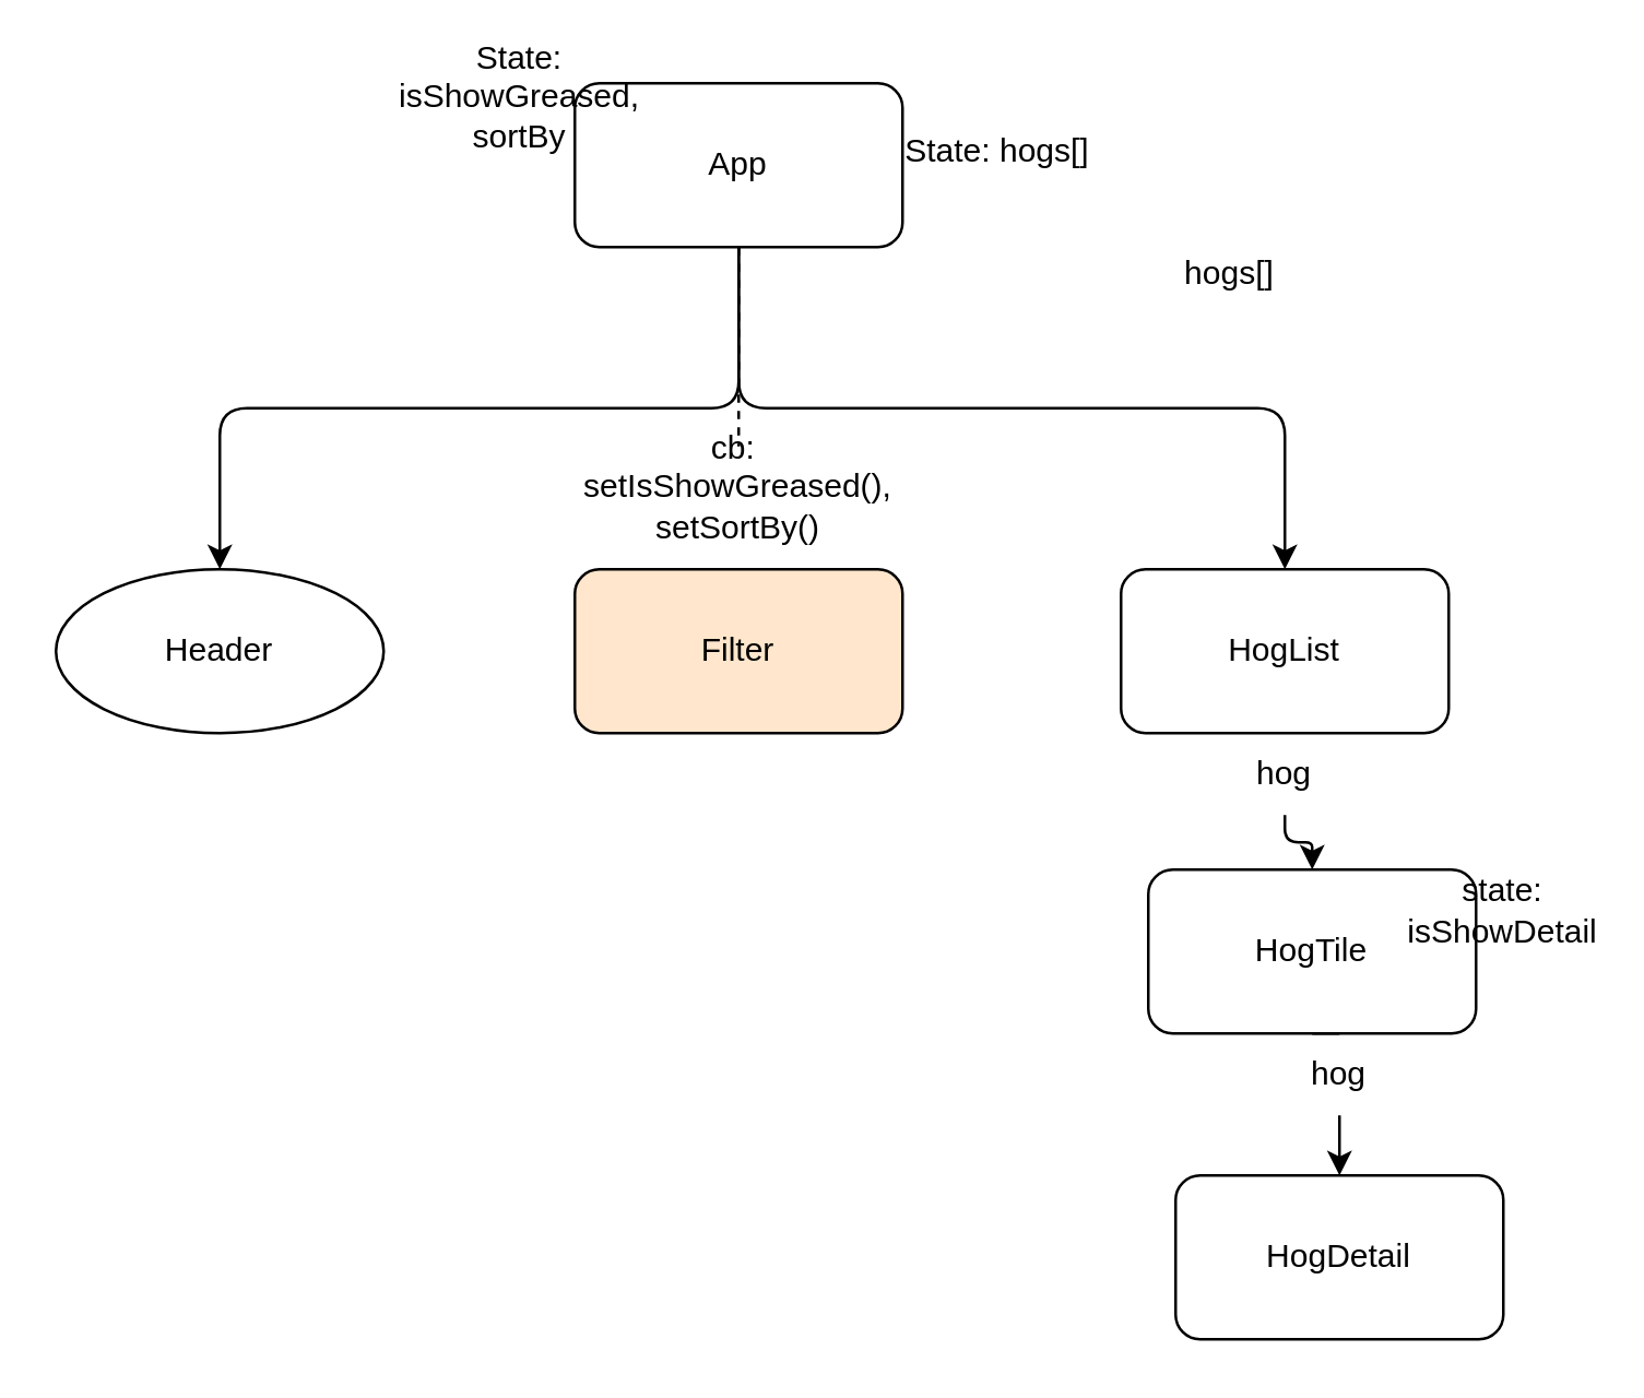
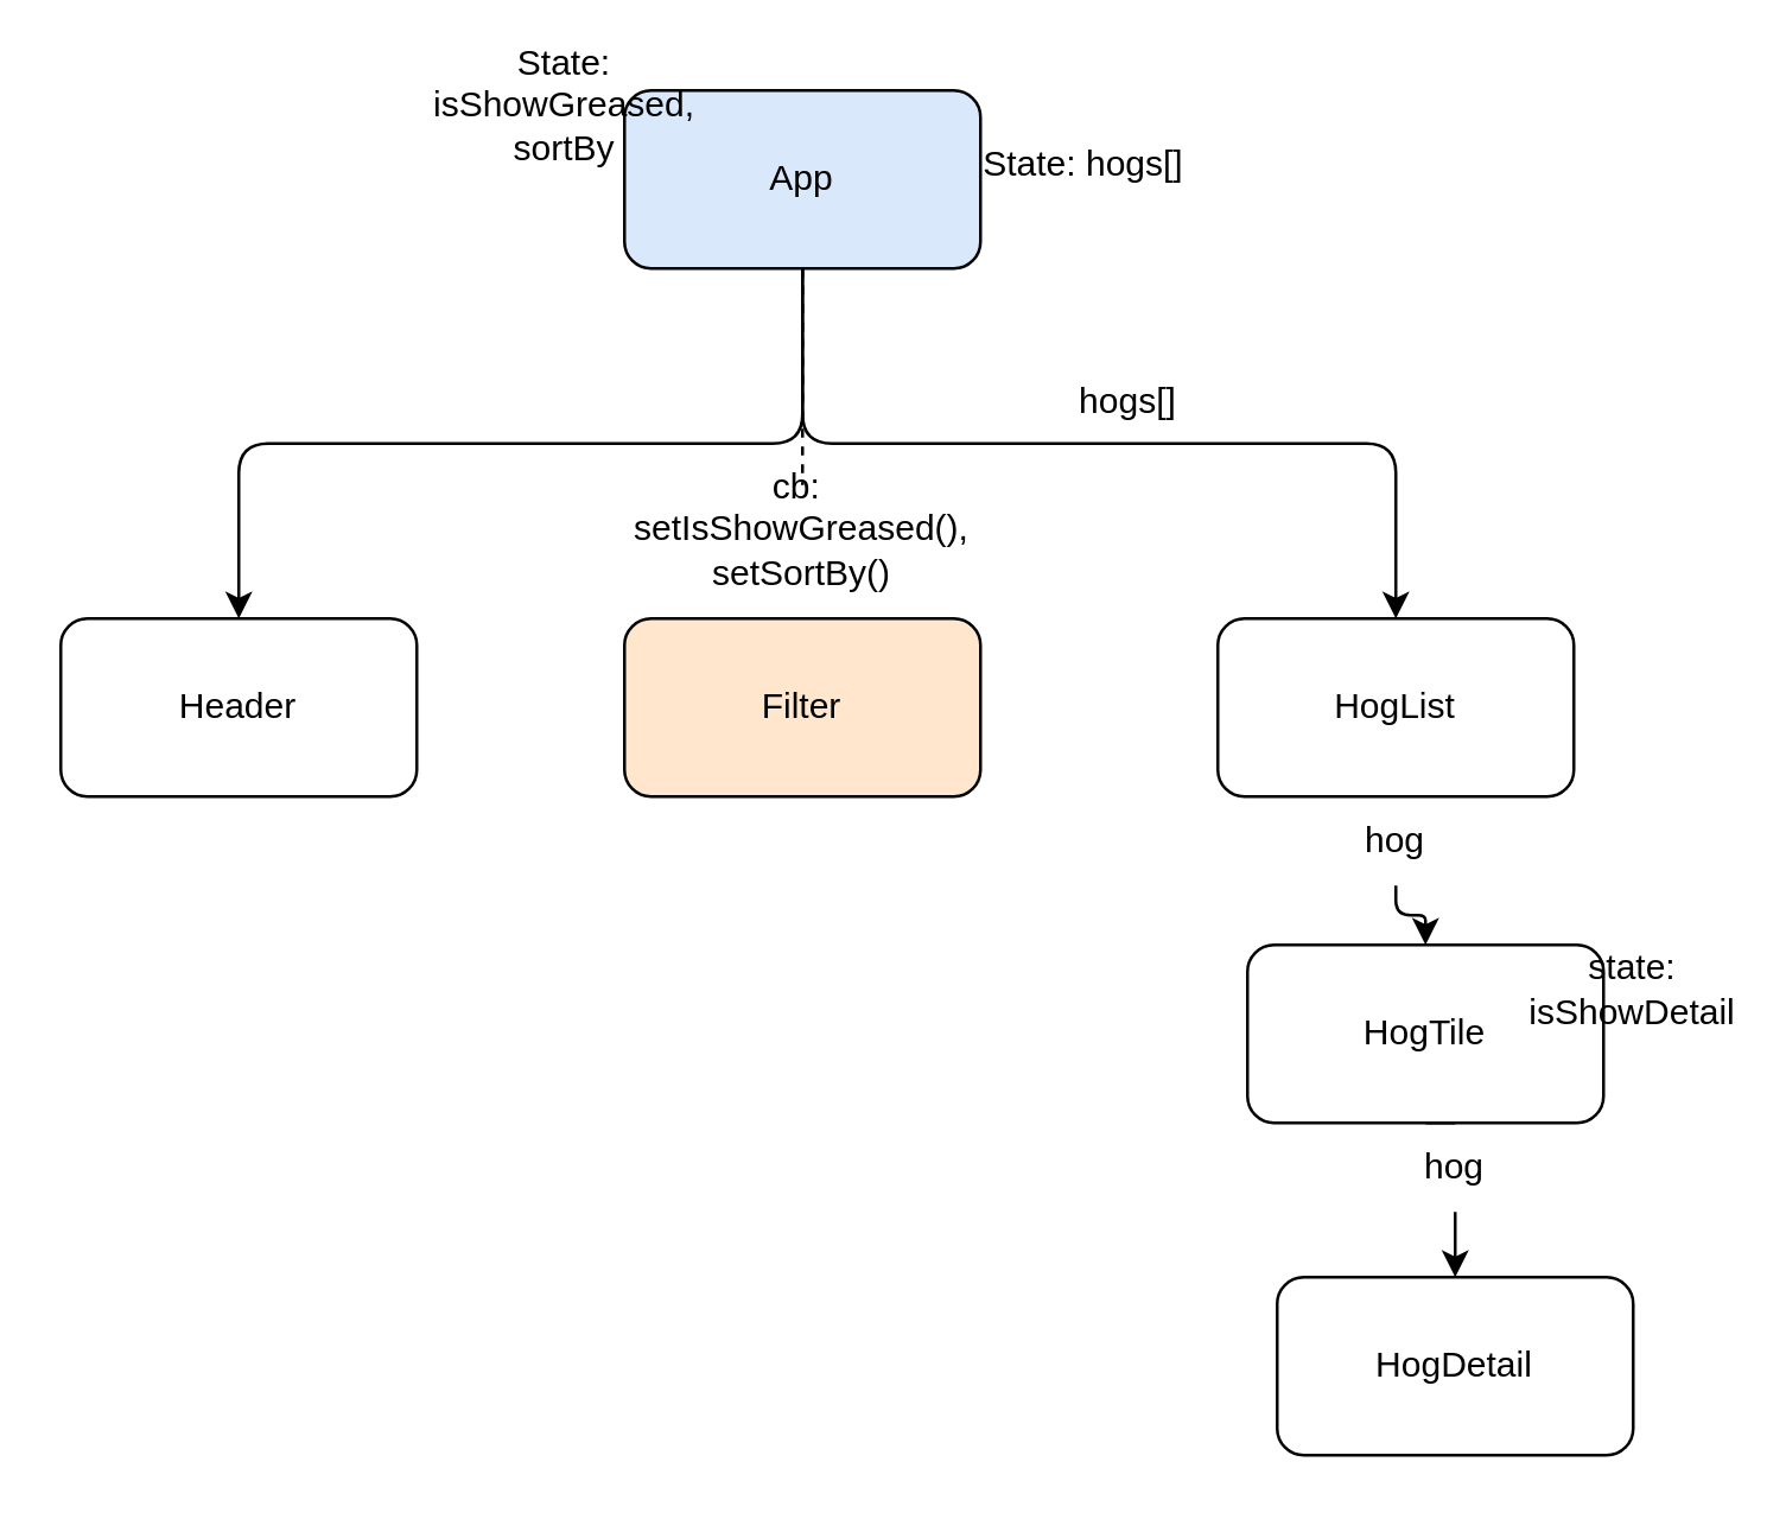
  <mxCell id="0" />
  <mxCell id="1" parent="0" />
  <mxCell id="2" style="edgeStyle=orthogonalEdgeStyle;html=1;exitX=0.5;exitY=1;exitDx=0;exitDy=0;entryX=0.5;entryY=0;entryDx=0;entryDy=0;" edge="1" parent="1" source="4" target="5"><mxGeometry relative="1" as="geometry" /></mxCell>
  <mxCell id="3" style="edgeStyle=orthogonalEdgeStyle;html=1;exitX=0.5;exitY=1;exitDx=0;exitDy=0;entryX=0.5;entryY=0;entryDx=0;entryDy=0;" edge="1" parent="1" source="4" target="8"><mxGeometry relative="1" as="geometry"><mxPoint x="470" y="140" as="targetPoint" /></mxGeometry></mxCell>
- <mxCell id="4" value="App" style="rounded=1;whiteSpace=wrap;html=1;" vertex="1" parent="1"><mxGeometry x="210" y="30" width="120" height="60" as="geometry" /></mxCell>
- <mxCell id="5" value="Header" style="ellipse;whiteSpace=wrap;html=1;" vertex="1" parent="1"><mxGeometry x="20" y="208" width="120" height="60" as="geometry" /></mxCell>
+ <mxCell id="4" value="App" style="rounded=1;whiteSpace=wrap;html=1;fillColor=#dae8fc;" vertex="1" parent="1"><mxGeometry x="210" y="30" width="120" height="60" as="geometry" /></mxCell>
+ <mxCell id="5" value="Header" style="rounded=1;whiteSpace=wrap;html=1;" vertex="1" parent="1"><mxGeometry x="20" y="208" width="120" height="60" as="geometry" /></mxCell>
  <mxCell id="6" value="Filter" style="rounded=1;whiteSpace=wrap;html=1;fillColor=#ffe6cc;" vertex="1" parent="1"><mxGeometry x="210" y="208" width="120" height="60" as="geometry" /></mxCell>
  <mxCell id="7" style="edgeStyle=orthogonalEdgeStyle;html=1;exitX=0.5;exitY=1;exitDx=0;exitDy=0;entryX=0.5;entryY=0;entryDx=0;entryDy=0;startArrow=none;" edge="1" parent="1" source="15" target="10"><mxGeometry relative="1" as="geometry" /></mxCell>
  <mxCell id="8" value="HogList" style="rounded=1;whiteSpace=wrap;html=1;" vertex="1" parent="1"><mxGeometry x="410" y="208" width="120" height="60" as="geometry" /></mxCell>
  <mxCell id="9" style="edgeStyle=orthogonalEdgeStyle;html=1;exitX=0.5;exitY=1;exitDx=0;exitDy=0;entryX=0.5;entryY=0;entryDx=0;entryDy=0;startArrow=none;" edge="1" parent="1" source="17" target="11"><mxGeometry relative="1" as="geometry" /></mxCell>
  <mxCell id="10" value="HogTile" style="rounded=1;whiteSpace=wrap;html=1;" vertex="1" parent="1"><mxGeometry x="420" y="318" width="120" height="60" as="geometry" /></mxCell>
  <mxCell id="11" value="HogDetail" style="rounded=1;whiteSpace=wrap;html=1;" vertex="1" parent="1"><mxGeometry x="430" y="430" width="120" height="60" as="geometry" /></mxCell>
  <mxCell id="12" value="State: hogs[]" style="text;html=1;strokeColor=none;fillColor=none;align=center;verticalAlign=middle;whiteSpace=wrap;rounded=0;" vertex="1" parent="1"><mxGeometry x="300" y="40" width="130" height="30" as="geometry" /></mxCell>
- <mxCell id="13" value="hogs[]" style="text;html=1;strokeColor=none;fillColor=none;align=center;verticalAlign=middle;whiteSpace=wrap;rounded=0;" vertex="1" parent="1"><mxGeometry x="420" y="85" width="60" height="30" as="geometry" /></mxCell>
+ <mxCell id="13" value="hogs[]" style="text;html=1;strokeColor=none;fillColor=none;align=center;verticalAlign=middle;whiteSpace=wrap;rounded=0;" vertex="1" parent="1"><mxGeometry x="350" y="120" width="60" height="30" as="geometry" /></mxCell>
  <mxCell id="14" value="" style="edgeStyle=orthogonalEdgeStyle;html=1;exitX=0.5;exitY=1;exitDx=0;exitDy=0;entryX=0.5;entryY=0;entryDx=0;entryDy=0;endArrow=none;" edge="1" parent="1" source="8" target="15"><mxGeometry relative="1" as="geometry"><mxPoint x="470" y="268" as="sourcePoint" /><mxPoint x="490" y="308" as="targetPoint" /></mxGeometry></mxCell>
  <mxCell id="15" value="hog" style="text;html=1;strokeColor=none;fillColor=none;align=center;verticalAlign=middle;whiteSpace=wrap;rounded=0;" vertex="1" parent="1"><mxGeometry x="440" y="268" width="60" height="30" as="geometry" /></mxCell>
  <mxCell id="16" value="" style="edgeStyle=orthogonalEdgeStyle;html=1;exitX=0.5;exitY=1;exitDx=0;exitDy=0;entryX=0.5;entryY=0;entryDx=0;entryDy=0;endArrow=none;" edge="1" parent="1" source="10" target="17"><mxGeometry relative="1" as="geometry"><mxPoint x="490" y="368" as="sourcePoint" /><mxPoint x="490" y="418" as="targetPoint" /></mxGeometry></mxCell>
  <mxCell id="17" value="hog" style="text;html=1;strokeColor=none;fillColor=none;align=center;verticalAlign=middle;whiteSpace=wrap;rounded=0;" vertex="1" parent="1"><mxGeometry x="460" y="378" width="60" height="30" as="geometry" /></mxCell>
  <mxCell id="18" value="State: isShowGreased,&lt;br&gt;sortBy" style="text;html=1;strokeColor=none;fillColor=none;align=center;verticalAlign=middle;whiteSpace=wrap;rounded=0;" vertex="1" parent="1"><mxGeometry x="160" y="20" width="60" height="30" as="geometry" /></mxCell>
  <mxCell id="19" value="" style="edgeStyle=orthogonalEdgeStyle;html=1;exitX=0.5;exitY=1;exitDx=0;exitDy=0;entryX=0.5;entryY=0;entryDx=0;entryDy=0;endArrow=none;dashed=1;" edge="1" parent="1" source="4" target="20"><mxGeometry relative="1" as="geometry"><mxPoint x="270" y="90" as="sourcePoint" /><mxPoint x="270" y="208" as="targetPoint" /></mxGeometry></mxCell>
  <mxCell id="20" value="cb:&amp;nbsp;&lt;br&gt;setIsShowGreased(),&lt;br&gt;setSortBy()" style="text;html=1;strokeColor=none;fillColor=none;align=center;verticalAlign=middle;whiteSpace=wrap;rounded=0;" vertex="1" parent="1"><mxGeometry x="240" y="163" width="60" height="30" as="geometry" /></mxCell>
  <mxCell id="21" value="state: isShowDetail" style="text;html=1;strokeColor=none;fillColor=none;align=center;verticalAlign=middle;whiteSpace=wrap;rounded=0;" vertex="1" parent="1"><mxGeometry x="520" y="318" width="60" height="30" as="geometry" /></mxCell>
